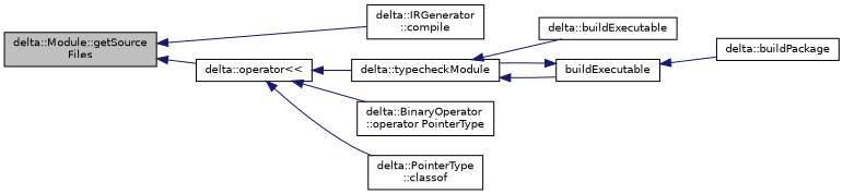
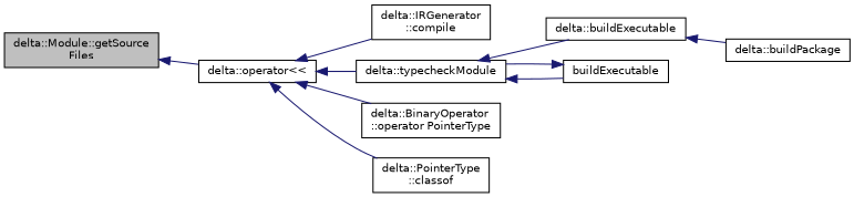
  digraph {
    rankdir=LR
    node [color=black fillcolor=white fontname=Helvetica fontsize=10 shape=record style=filled]
    edge [color=midnightblue dir=back fontname=Helvetica fontsize=10 labelfontname=Helvetica labelfontsize=10 style=solid]
    n1 [fillcolor=grey75 fontcolor=black height=0.2 label="delta::Module::getSource\lFiles" width=0.4]
    n2 [height=0.2 label="delta::operator\<\<" width=0.4]
    n3 [height=0.2 label="delta::IRGenerator\l::compile" width=0.4]
    n4 [height=0.2 label="delta::typecheckModule" width=0.4]
    n5 [height=0.2 label="delta::BinaryOperator\l::operator PointerType" width=0.4]
    n6 [height=0.2 label="delta::PointerType\l::classof" width=0.4]
    n7 [height=0.2 label="delta::buildExecutable" width=0.4]
    n8 [height=0.2 label=buildExecutable width=0.4]
    n9 [height=0.2 label="delta::buildPackage" width=0.4]
    n1 -> n2
-   n1 -> n3
+   n2 -> n3
    n2 -> n4
    n2 -> n5
    n2 -> n6
    n4 -> n7
    n4 -> n8
-   n8 -> n9
+   n7 -> n9
    n8 -> n4
  }
